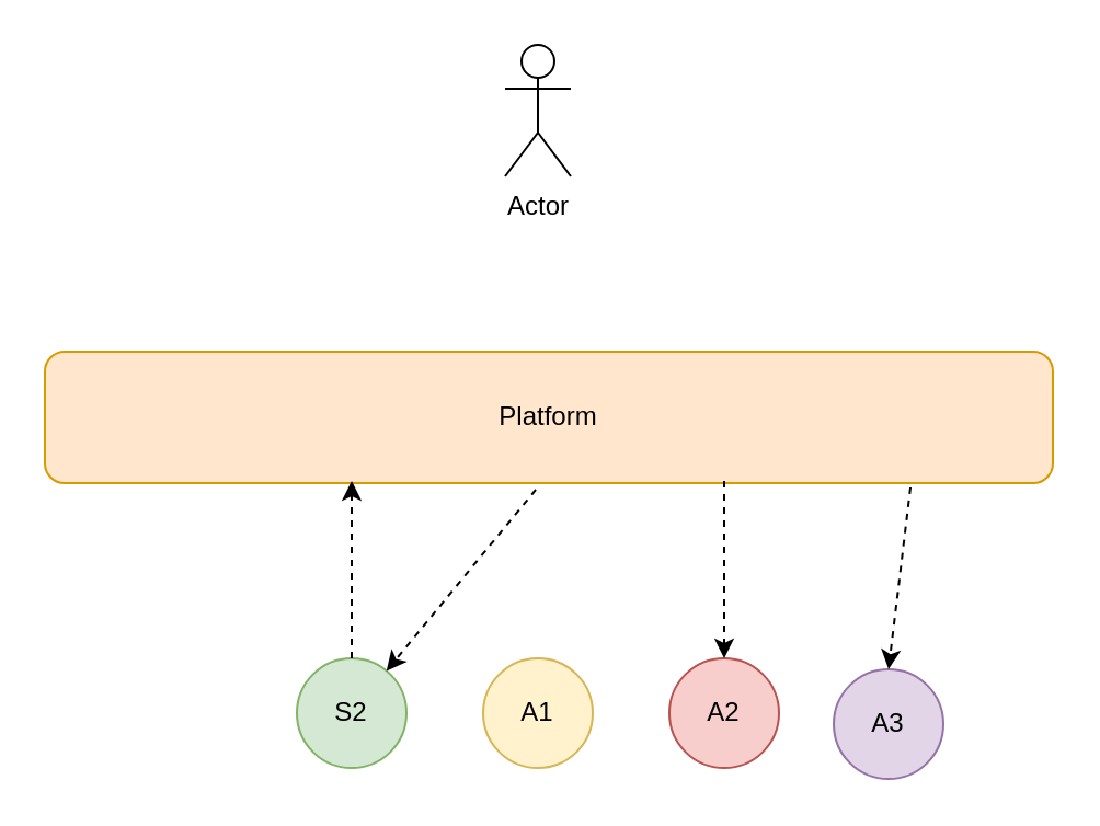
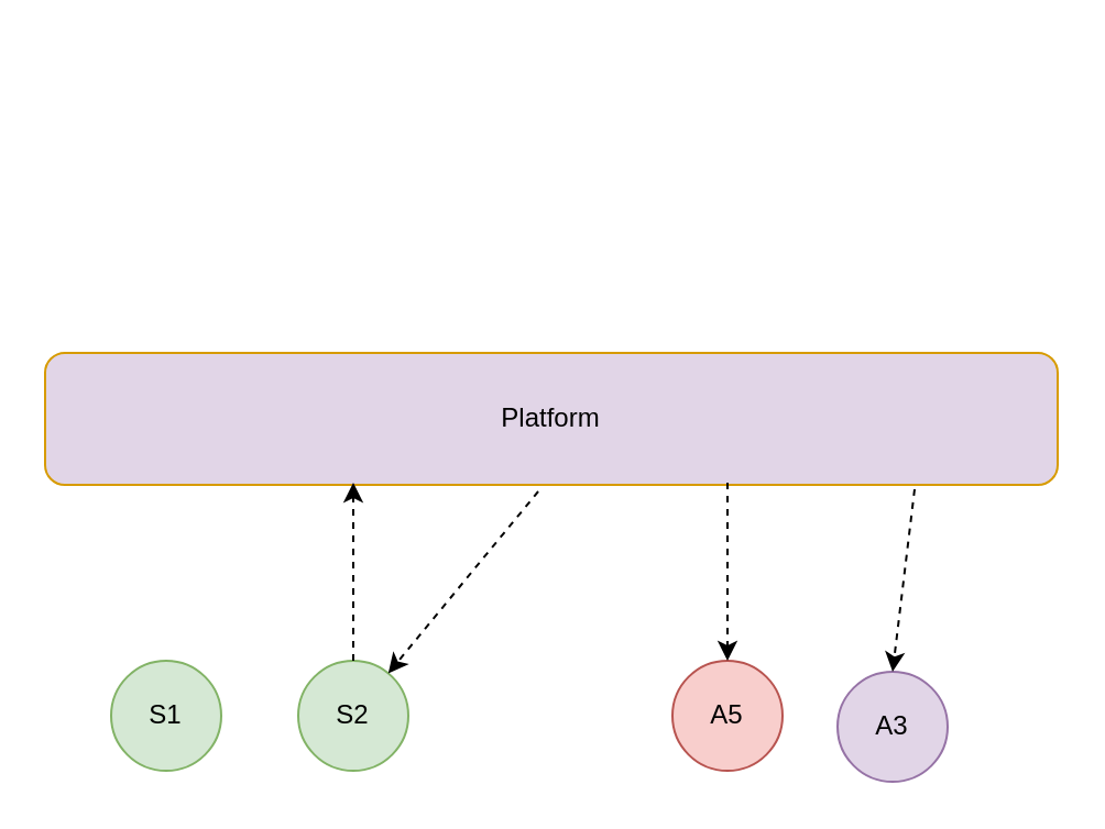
  <mxCell id="0" />
  <mxCell id="1" parent="0" />
- <mxCell id="2" value="Platform" style="rounded=1;whiteSpace=wrap;html=1;fillColor=#ffe6cc;strokeColor=#d79b00;" parent="1" vertex="1"><mxGeometry x="20" y="160" width="460" height="60" as="geometry" /></mxCell>
- <mxCell id="3" value="Actor" style="shape=umlActor;verticalLabelPosition=bottom;verticalAlign=top;html=1;outlineConnect=0;" parent="1" vertex="1"><mxGeometry x="230" y="20" width="30" height="60" as="geometry" /></mxCell>
- <mxCell id="4" value="A1" style="ellipse;whiteSpace=wrap;html=1;aspect=fixed;fillColor=#fff2cc;strokeColor=#d6b656;" parent="1" vertex="1"><mxGeometry x="220" y="300" width="50" height="50" as="geometry" /></mxCell>
- <mxCell id="5" value="A2" style="ellipse;whiteSpace=wrap;html=1;aspect=fixed;fillColor=#f8cecc;strokeColor=#b85450;" parent="1" vertex="1"><mxGeometry x="305" y="300" width="50" height="50" as="geometry" /></mxCell>
+ <mxCell id="2" value="Platform" style="rounded=1;whiteSpace=wrap;html=1;fillColor=#e1d5e7;strokeColor=#d79b00;" parent="1" vertex="1"><mxGeometry x="20" y="160" width="460" height="60" as="geometry" /></mxCell>
+ <mxCell id="5" value="A5" style="ellipse;whiteSpace=wrap;html=1;aspect=fixed;fillColor=#f8cecc;strokeColor=#b85450;" parent="1" vertex="1"><mxGeometry x="305" y="300" width="50" height="50" as="geometry" /></mxCell>
  <mxCell id="6" value="S2" style="ellipse;whiteSpace=wrap;html=1;aspect=fixed;fillColor=#d5e8d4;strokeColor=#82b366;" parent="1" vertex="1"><mxGeometry x="135" y="300" width="50" height="50" as="geometry" /></mxCell>
+ <mxCell id="7" value="S1" style="ellipse;whiteSpace=wrap;html=1;aspect=fixed;fillColor=#d5e8d4;strokeColor=#82b366;" parent="1" vertex="1"><mxGeometry x="50" y="300" width="50" height="50" as="geometry" /></mxCell>
  <mxCell id="8" value="A3" style="ellipse;whiteSpace=wrap;html=1;aspect=fixed;fillColor=#e1d5e7;strokeColor=#9673a6;" parent="1" vertex="1"><mxGeometry x="380" y="305" width="50" height="50" as="geometry" /></mxCell>
  <mxCell id="9" value="" style="endArrow=classic;html=1;exitX=0.5;exitY=0;exitDx=0;exitDy=0;dashed=1;" parent="1" source="6" edge="1"><mxGeometry width="50" height="50" relative="1" as="geometry"><mxPoint x="85" y="310" as="sourcePoint" /><mxPoint x="160" y="219" as="targetPoint" /></mxGeometry></mxCell>
  <mxCell id="10" value="" style="endArrow=classic;html=1;exitX=0.487;exitY=1.05;exitDx=0;exitDy=0;exitPerimeter=0;dashed=1;" parent="1" source="2" target="6" edge="1"><mxGeometry width="50" height="50" relative="1" as="geometry"><mxPoint x="240" y="220" as="sourcePoint" /><mxPoint x="20" y="450" as="targetPoint" /></mxGeometry></mxCell>
  <mxCell id="11" value="" style="endArrow=classic;html=1;entryX=0.5;entryY=0;entryDx=0;entryDy=0;dashed=1;" parent="1" target="5" edge="1"><mxGeometry width="50" height="50" relative="1" as="geometry"><mxPoint x="330" y="219" as="sourcePoint" /><mxPoint x="255" y="310" as="targetPoint" /></mxGeometry></mxCell>
  <mxCell id="12" value="" style="endArrow=classic;html=1;entryX=0.5;entryY=0;entryDx=0;entryDy=0;dashed=1;" parent="1" target="8" edge="1"><mxGeometry width="50" height="50" relative="1" as="geometry"><mxPoint x="415" y="222" as="sourcePoint" /><mxPoint x="340" y="310" as="targetPoint" /></mxGeometry></mxCell>
